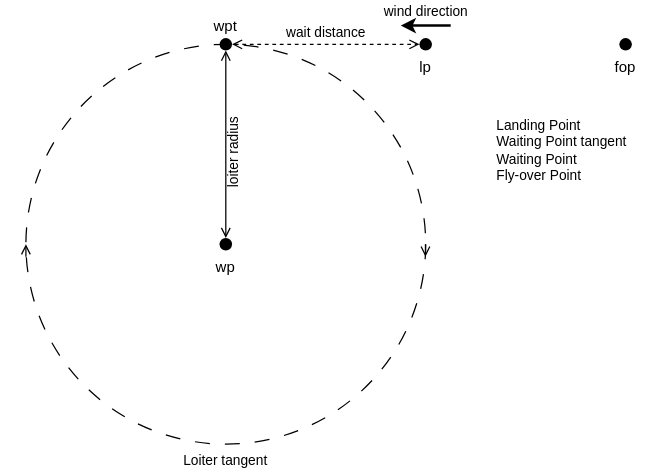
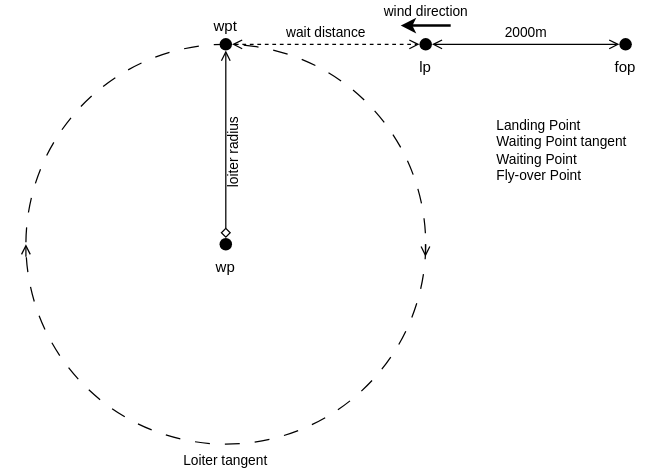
  <mxCell id="0" />
  <mxCell id="1" parent="0" />
  <mxCell id="2" value="Loiter tangent" style="ellipse;whiteSpace=wrap;html=1;aspect=fixed;fontFamily=Helvetica;fontSize=11;fontColor=default;labelBackgroundColor=none;fillColor=none;dashed=1;dashPattern=12 12;labelPosition=center;verticalLabelPosition=bottom;align=center;verticalAlign=top;" parent="1" vertex="1"><mxGeometry x="20" y="35" width="320" height="320" as="geometry" /></mxCell>
+ <mxCell id="3" value="2000m" style="rounded=0;orthogonalLoop=1;jettySize=auto;html=1;exitX=1;exitY=0.5;exitDx=0;exitDy=0;entryX=0;entryY=0.5;entryDx=0;entryDy=0;startArrow=open;startFill=0;endArrow=open;endFill=0;labelPosition=center;verticalLabelPosition=top;align=center;verticalAlign=bottom;labelBackgroundColor=none;" parent="1" source="4" target="5" edge="1"><mxGeometry relative="1" as="geometry" /></mxCell>
  <mxCell id="4" value="lp" style="ellipse;whiteSpace=wrap;html=1;aspect=fixed;fillColor=#000000;strokeColor=none;labelPosition=center;verticalLabelPosition=bottom;align=center;verticalAlign=top;labelBackgroundColor=none;" parent="1" vertex="1"><mxGeometry x="335" y="30" width="10" height="10" as="geometry" /></mxCell>
  <mxCell id="5" value="fop" style="ellipse;whiteSpace=wrap;html=1;aspect=fixed;fillColor=#000000;strokeColor=none;labelPosition=center;verticalLabelPosition=bottom;align=center;verticalAlign=top;labelBackgroundColor=none;" parent="1" vertex="1"><mxGeometry x="495" y="30" width="10" height="10" as="geometry" /></mxCell>
  <mxCell id="6" value="wait distance" style="edgeStyle=none;rounded=0;orthogonalLoop=1;jettySize=auto;html=1;exitX=1;exitY=0.5;exitDx=0;exitDy=0;entryX=0;entryY=0.5;entryDx=0;entryDy=0;strokeColor=default;align=center;verticalAlign=bottom;fontFamily=Helvetica;fontSize=11;fontColor=default;labelBackgroundColor=none;startArrow=open;startFill=0;endArrow=open;endFill=0;labelPosition=center;verticalLabelPosition=top;dashed=1;" parent="1" source="8" target="4" edge="1"><mxGeometry x="-0.001" relative="1" as="geometry"><mxPoint as="offset" /></mxGeometry></mxCell>
- <mxCell id="7" value="loiter radius" style="edgeStyle=none;rounded=0;orthogonalLoop=1;jettySize=auto;html=1;exitX=0.5;exitY=1;exitDx=0;exitDy=0;entryX=0.5;entryY=0;entryDx=0;entryDy=0;strokeColor=default;align=center;verticalAlign=top;fontFamily=Helvetica;fontSize=11;fontColor=default;labelBackgroundColor=none;startArrow=open;startFill=0;endArrow=open;endFill=0;labelPosition=center;verticalLabelPosition=bottom;horizontal=0;" parent="1" source="8" target="9" edge="1"><mxGeometry relative="1" as="geometry" /></mxCell>
+ <mxCell id="7" value="loiter radius" style="edgeStyle=none;rounded=0;orthogonalLoop=1;jettySize=auto;html=1;exitX=0.5;exitY=1;exitDx=0;exitDy=0;entryX=0.5;entryY=0;entryDx=0;entryDy=0;strokeColor=default;align=center;verticalAlign=top;fontFamily=Helvetica;fontSize=11;fontColor=default;labelBackgroundColor=none;startArrow=open;startFill=0;endArrow=diamond;endFill=0;labelPosition=center;verticalLabelPosition=bottom;horizontal=0;" parent="1" source="8" target="9" edge="1"><mxGeometry relative="1" as="geometry" /></mxCell>
  <mxCell id="8" value="wpt" style="ellipse;whiteSpace=wrap;html=1;aspect=fixed;fillColor=#000000;strokeColor=none;labelPosition=center;verticalLabelPosition=top;align=center;verticalAlign=bottom;labelBackgroundColor=none;" parent="1" vertex="1"><mxGeometry x="175" y="30" width="10" height="10" as="geometry" /></mxCell>
  <mxCell id="9" value="wp" style="ellipse;whiteSpace=wrap;html=1;aspect=fixed;fillColor=#000000;strokeColor=none;labelPosition=center;verticalLabelPosition=bottom;align=center;verticalAlign=top;labelBackgroundColor=none;" parent="1" vertex="1"><mxGeometry x="175" y="190" width="10" height="10" as="geometry" /></mxCell>
  <mxCell id="10" value="" style="endArrow=open;html=1;rounded=0;strokeColor=default;align=center;verticalAlign=middle;fontFamily=Helvetica;fontSize=11;fontColor=default;labelBackgroundColor=default;endFill=0;" parent="1" edge="1"><mxGeometry width="50" height="50" relative="1" as="geometry"><mxPoint x="339.8" y="195" as="sourcePoint" /><mxPoint x="339.8" y="205" as="targetPoint" /></mxGeometry></mxCell>
  <mxCell id="11" value="" style="endArrow=none;html=1;rounded=0;strokeColor=default;align=center;verticalAlign=middle;fontFamily=Helvetica;fontSize=11;fontColor=default;labelBackgroundColor=default;endFill=0;startArrow=open;startFill=0;" parent="1" edge="1"><mxGeometry width="50" height="50" relative="1" as="geometry"><mxPoint x="20" y="195" as="sourcePoint" /><mxPoint x="20" y="205" as="targetPoint" /></mxGeometry></mxCell>
  <mxCell id="12" value="Landing Point&lt;div&gt;Waiting Point tangent&lt;/div&gt;&lt;div&gt;Waiting Point&lt;/div&gt;&lt;div&gt;Fly-over Point&lt;/div&gt;" style="text;html=1;align=left;verticalAlign=middle;whiteSpace=wrap;rounded=0;fontFamily=Helvetica;fontSize=11;fontColor=default;labelBackgroundColor=none;" parent="1" vertex="1"><mxGeometry x="395" y="90" width="110" height="60" as="geometry" /></mxCell>
  <mxCell id="13" value="wind direction" style="endArrow=classic;html=1;rounded=0;strokeColor=default;align=center;verticalAlign=bottom;fontFamily=Helvetica;fontSize=11;fontColor=default;labelBackgroundColor=none;labelPosition=center;verticalLabelPosition=top;endFill=1;strokeWidth=2;spacingBottom=2;" parent="1" edge="1"><mxGeometry width="50" height="50" relative="1" as="geometry"><mxPoint x="360" y="20" as="sourcePoint" /><mxPoint x="320" y="20" as="targetPoint" /></mxGeometry></mxCell>
